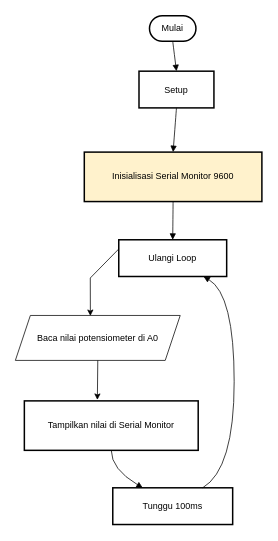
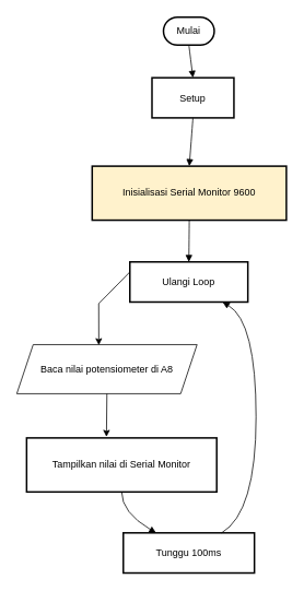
  <mxCell id="0" />
  <mxCell id="1" parent="0" />
  <mxCell id="2" value="Mulai" style="rounded=1;whiteSpace=wrap;arcSize=50;strokeWidth=2;" vertex="1" parent="1"><mxGeometry x="199" y="20" width="62" height="34" as="geometry" /></mxCell>
  <mxCell id="3" value="Setup" style="whiteSpace=wrap;strokeWidth=2;" vertex="1" parent="1"><mxGeometry x="185" y="94" width="100" height="49" as="geometry" /></mxCell>
  <mxCell id="4" value="Inisialisasi Serial Monitor 9600" style="whiteSpace=wrap;strokeWidth=2;fillColor=#fff2cc;" vertex="1" parent="1"><mxGeometry x="112" y="202" width="237" height="66" as="geometry" /></mxCell>
  <mxCell id="5" value="Ulangi Loop" style="whiteSpace=wrap;strokeWidth=2;" vertex="1" parent="1"><mxGeometry x="158" y="319" width="144" height="49" as="geometry" /></mxCell>
  <mxCell id="6" value="Tampilkan nilai di Serial Monitor" style="whiteSpace=wrap;strokeWidth=2;" vertex="1" parent="1"><mxGeometry x="32" y="534" width="232" height="66" as="geometry" /></mxCell>
  <mxCell id="7" value="Tunggu 100ms" style="whiteSpace=wrap;strokeWidth=2;" vertex="1" parent="1"><mxGeometry x="150" y="650" width="160" height="49" as="geometry" /></mxCell>
  <mxCell id="8" value="" style="curved=1;startArrow=none;endArrow=block;exitX=0.5;exitY=0.99;entryX=0.5;entryY=-0.01;rounded=0;" edge="1" parent="1" source="2" target="3"><mxGeometry relative="1" as="geometry"><Array as="points" /></mxGeometry></mxCell>
  <mxCell id="9" value="" style="curved=1;startArrow=none;endArrow=block;exitX=0.5;exitY=0.99;entryX=0.5;entryY=0.01;rounded=0;" edge="1" parent="1" source="3" target="4"><mxGeometry relative="1" as="geometry"><Array as="points" /></mxGeometry></mxCell>
  <mxCell id="10" value="" style="curved=1;startArrow=none;endArrow=block;exitX=0.5;exitY=1.01;entryX=0.5;entryY=-0.01;rounded=0;" edge="1" parent="1" source="4" target="5"><mxGeometry relative="1" as="geometry"><Array as="points" /></mxGeometry></mxCell>
  <mxCell id="11" value="" style="curved=1;startArrow=none;endArrow=block;exitX=0.5;exitY=1;entryX=0.25;entryY=0;rounded=0;" edge="1" parent="1" source="6" target="7"><mxGeometry relative="1" as="geometry"><Array as="points"><mxPoint x="148" y="625" /></Array></mxGeometry></mxCell>
  <mxCell id="12" value="" style="curved=1;startArrow=none;endArrow=block;exitX=0.75;exitY=0;entryX=0.78;entryY=0.99;rounded=0;" edge="1" parent="1" source="7" target="5"><mxGeometry relative="1" as="geometry"><Array as="points"><mxPoint x="312" y="625" /><mxPoint x="312" y="392" /></Array></mxGeometry></mxCell>
- <mxCell id="13" value="Baca nilai potensiometer di A0" style="shape=parallelogram;perimeter=parallelogramPerimeter;whiteSpace=wrap;html=1;fixedSize=1;" vertex="1" parent="1"><mxGeometry x="20" y="420" width="220" height="60" as="geometry" /></mxCell>
+ <mxCell id="13" value="Baca nilai potensiometer di A8" style="shape=parallelogram;perimeter=parallelogramPerimeter;whiteSpace=wrap;html=1;fixedSize=1;" vertex="1" parent="1"><mxGeometry x="20" y="420" width="220" height="60" as="geometry" /></mxCell>
  <mxCell id="14" value="" style="endArrow=classic;html=1;rounded=0;entryX=0.455;entryY=0.011;entryDx=0;entryDy=0;entryPerimeter=0;exitX=0;exitY=0.25;exitDx=0;exitDy=0;" edge="1" parent="1" source="5" target="13"><mxGeometry width="50" height="50" relative="1" as="geometry"><mxPoint x="80" y="390" as="sourcePoint" /><mxPoint x="130" y="340" as="targetPoint" /><Array as="points"><mxPoint x="120" y="370" /></Array></mxGeometry></mxCell>
  <mxCell id="15" value="" style="endArrow=classic;html=1;rounded=0;entryX=0.42;entryY=-0.02;entryDx=0;entryDy=0;entryPerimeter=0;exitX=0.5;exitY=1;exitDx=0;exitDy=0;" edge="1" parent="1" source="13" target="6"><mxGeometry width="50" height="50" relative="1" as="geometry"><mxPoint x="90" y="520" as="sourcePoint" /><mxPoint x="140" y="470" as="targetPoint" /></mxGeometry></mxCell>
